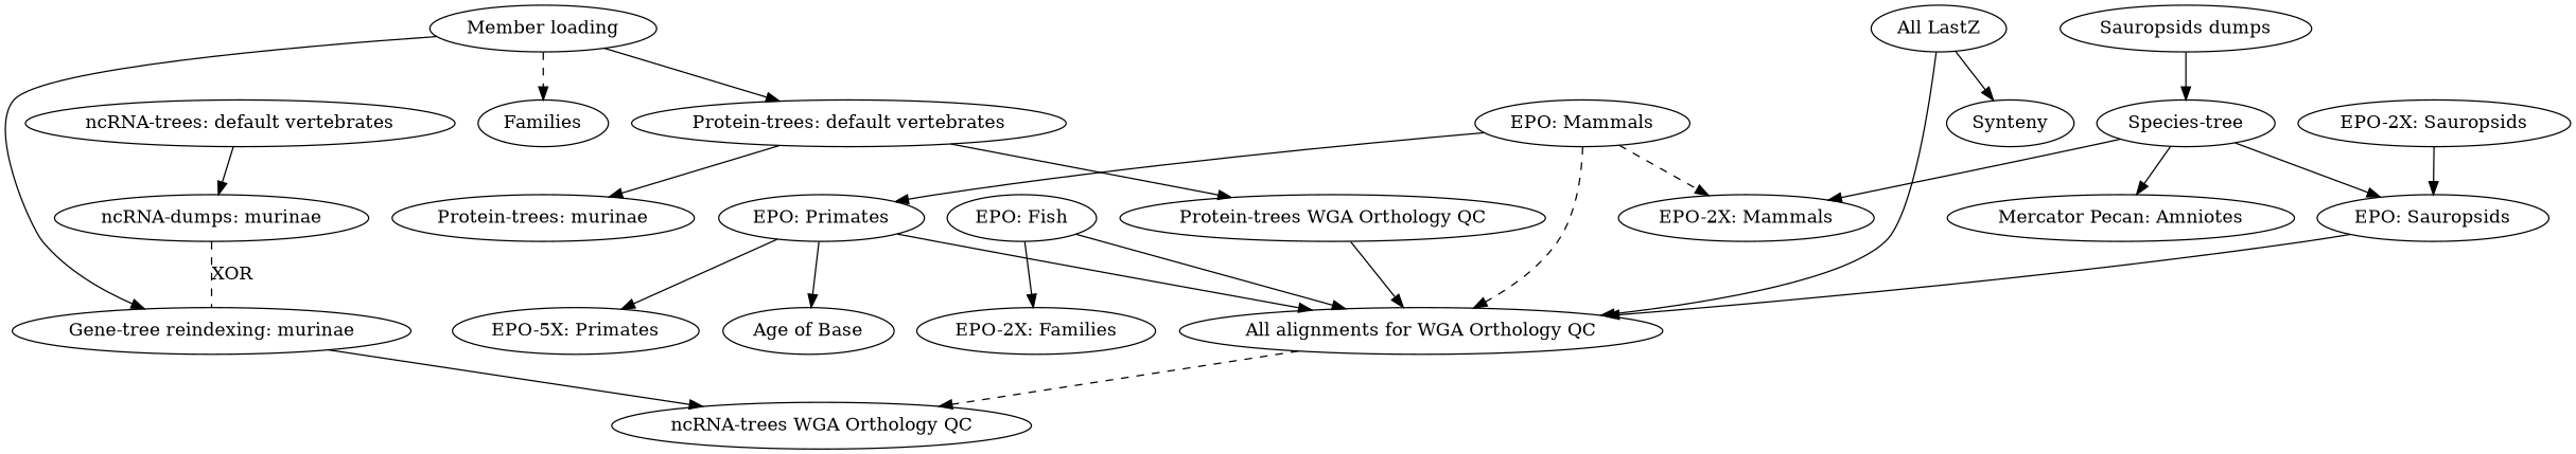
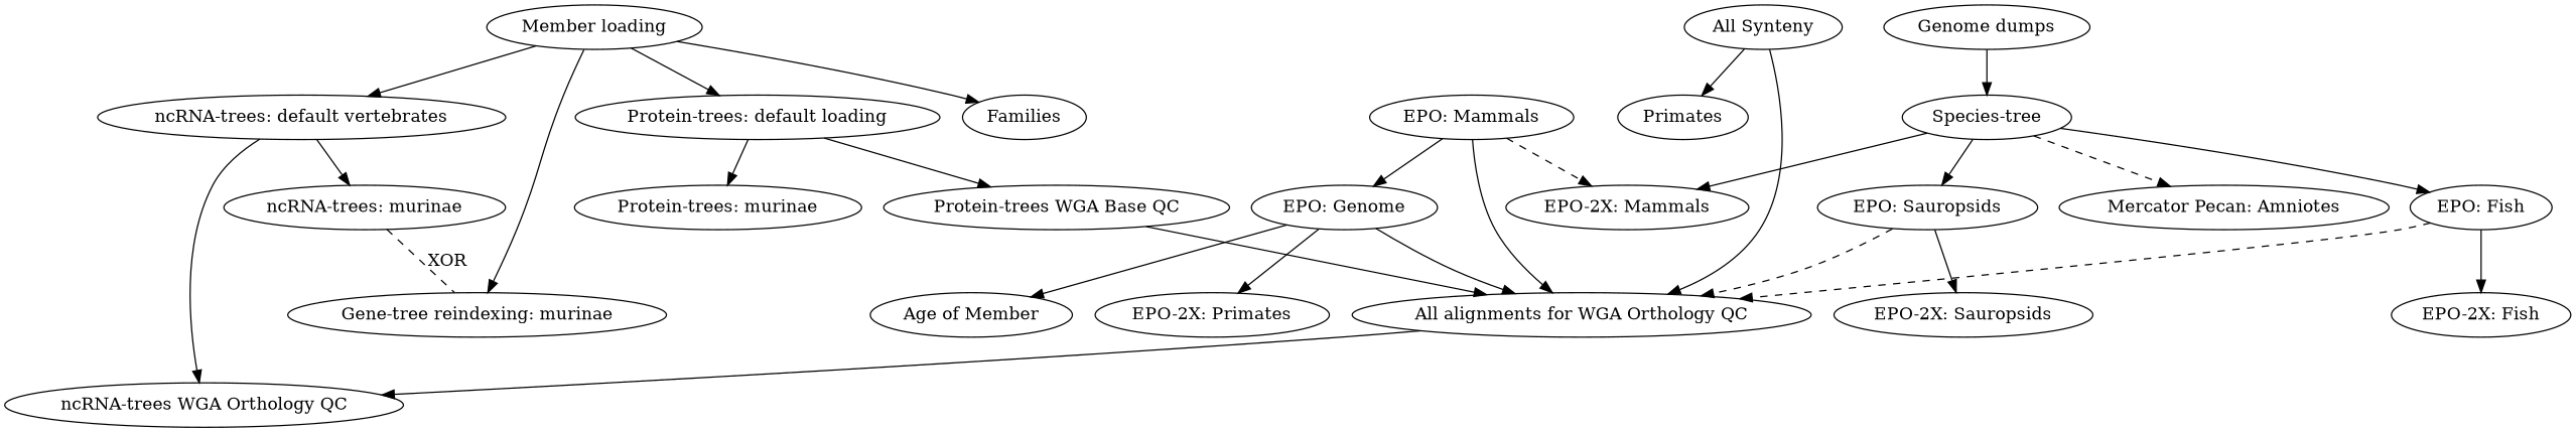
  digraph {
-   "Genome dumps" [label="Sauropsids dumps"]
+   "Genome dumps"
    "Member loading"
-   "All LastZ"
+   "All LastZ" [label="All Synteny"]
    "Species-tree"
-   "Protein-trees: default vertebrates"
+   "Protein-trees: default vertebrates" [label="Protein-trees: default loading"]
    "ncRNA-trees: default vertebrates"
    Families
    "Gene-tree reindexing: murinae"
    "All alignments for WGA Orthology QC"
-   Synteny
+   Synteny [label=Primates]
    "EPO: Fish"
    "EPO: Sauropsids"
    "Mercator Pecan: Amniotes"
    "EPO-2X: Mammals"
-   "EPO-2X: Fish" [label="EPO-2X: Families"]
+   "EPO-2X: Fish"
    "EPO: Mammals"
-   "EPO: Primates"
+   "EPO: Primates" [label="EPO: Genome"]
    "EPO-2X: Sauropsids"
    "ncRNA-trees WGA Orthology QC"
-   "EPO-2X: Primates" [label="EPO-5X: Primates"]
-   "Age of Base"
-   "Protein-trees WGA Orthology QC"
+   "EPO-2X: Primates"
+   "Age of Base" [label="Age of Member"]
+   "Protein-trees WGA Orthology QC" [label="Protein-trees WGA Base QC"]
    "Protein-trees: murinae"
-   "ncRNA-trees: murinae" [label="ncRNA-dumps: murinae"]
+   "ncRNA-trees: murinae"
    subgraph sub_1 {
      rank=same
      "Genome dumps"
      "Member loading"
      "All LastZ"
    }
    "Genome dumps" -> "Species-tree"
    "Member loading" -> "Protein-trees: default vertebrates"
-   "Member loading" -> Families [style=dashed]
+   "Member loading" -> "ncRNA-trees: default vertebrates"
+   "Member loading" -> Families
    "Member loading" -> "Gene-tree reindexing: murinae"
    "All LastZ" -> "All alignments for WGA Orthology QC"
    "All LastZ" -> Synteny
+   "Species-tree" -> "EPO: Fish"
    "Species-tree" -> "EPO: Sauropsids"
-   "Species-tree" -> "Mercator Pecan: Amniotes"
+   "Species-tree" -> "Mercator Pecan: Amniotes" [style=dashed]
    "Species-tree" -> "EPO-2X: Mammals"
    "Protein-trees: default vertebrates" -> "Protein-trees WGA Orthology QC"
    "Protein-trees: default vertebrates" -> "Protein-trees: murinae"
-   "Gene-tree reindexing: murinae" -> "ncRNA-trees WGA Orthology QC"
+   "ncRNA-trees: default vertebrates" -> "ncRNA-trees WGA Orthology QC"
    "ncRNA-trees: default vertebrates" -> "ncRNA-trees: murinae"
-   "All alignments for WGA Orthology QC" -> "ncRNA-trees WGA Orthology QC" [style=dashed]
-   "EPO: Fish" -> "All alignments for WGA Orthology QC"
+   "All alignments for WGA Orthology QC" -> "ncRNA-trees WGA Orthology QC"
+   "EPO: Fish" -> "All alignments for WGA Orthology QC" [style=dashed]
    "EPO: Fish" -> "EPO-2X: Fish"
-   "EPO: Sauropsids" -> "All alignments for WGA Orthology QC"
-   "EPO-2X: Sauropsids" -> "EPO: Sauropsids"
-   "EPO: Mammals" -> "All alignments for WGA Orthology QC" [style=dashed]
+   "EPO: Sauropsids" -> "All alignments for WGA Orthology QC" [style=dashed]
+   "EPO: Sauropsids" -> "EPO-2X: Sauropsids"
+   "EPO: Mammals" -> "All alignments for WGA Orthology QC"
    "EPO: Mammals" -> "EPO-2X: Mammals" [style=dashed]
    "EPO: Mammals" -> "EPO: Primates"
    "EPO: Primates" -> "All alignments for WGA Orthology QC"
    "EPO: Primates" -> "EPO-2X: Primates"
    "EPO: Primates" -> "Age of Base"
    "Protein-trees WGA Orthology QC" -> "All alignments for WGA Orthology QC"
    "ncRNA-trees: murinae" -> "Gene-tree reindexing: murinae" [dir=none label=XOR style=dashed]
  }
